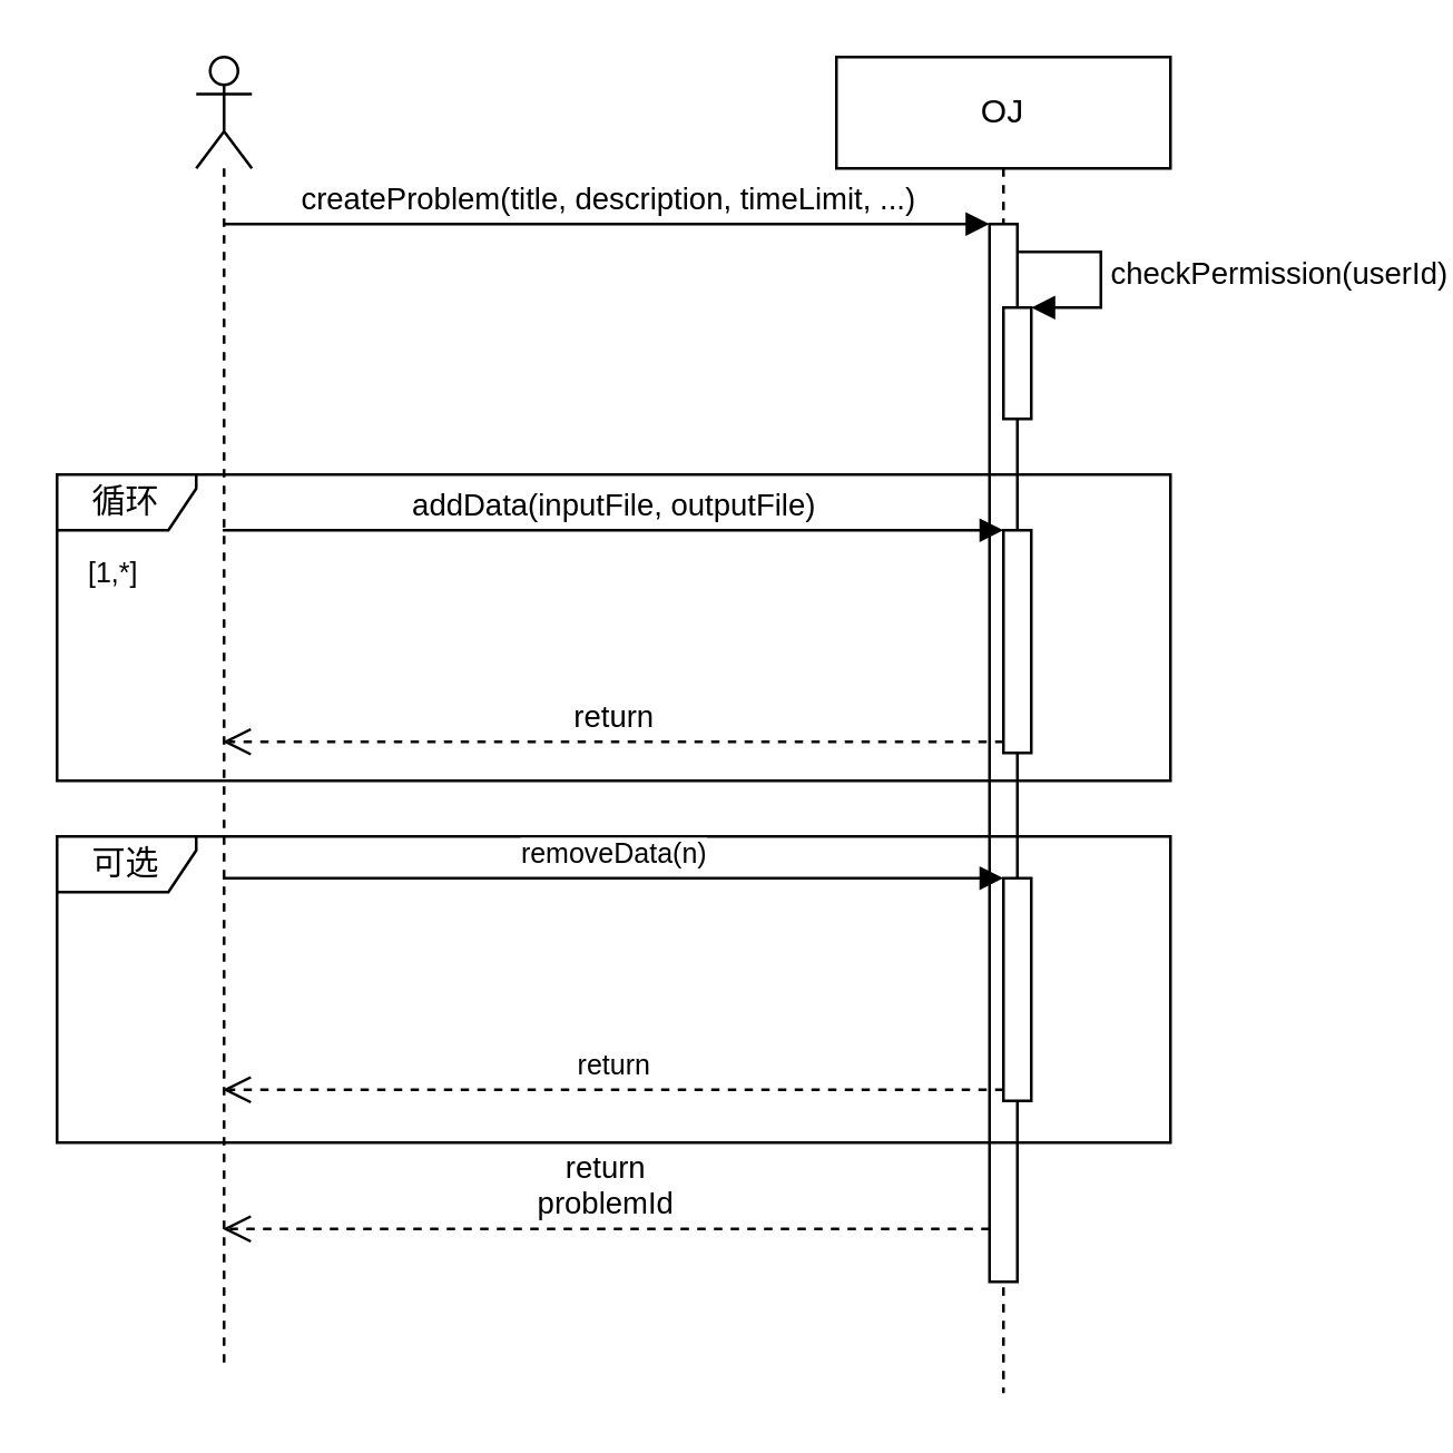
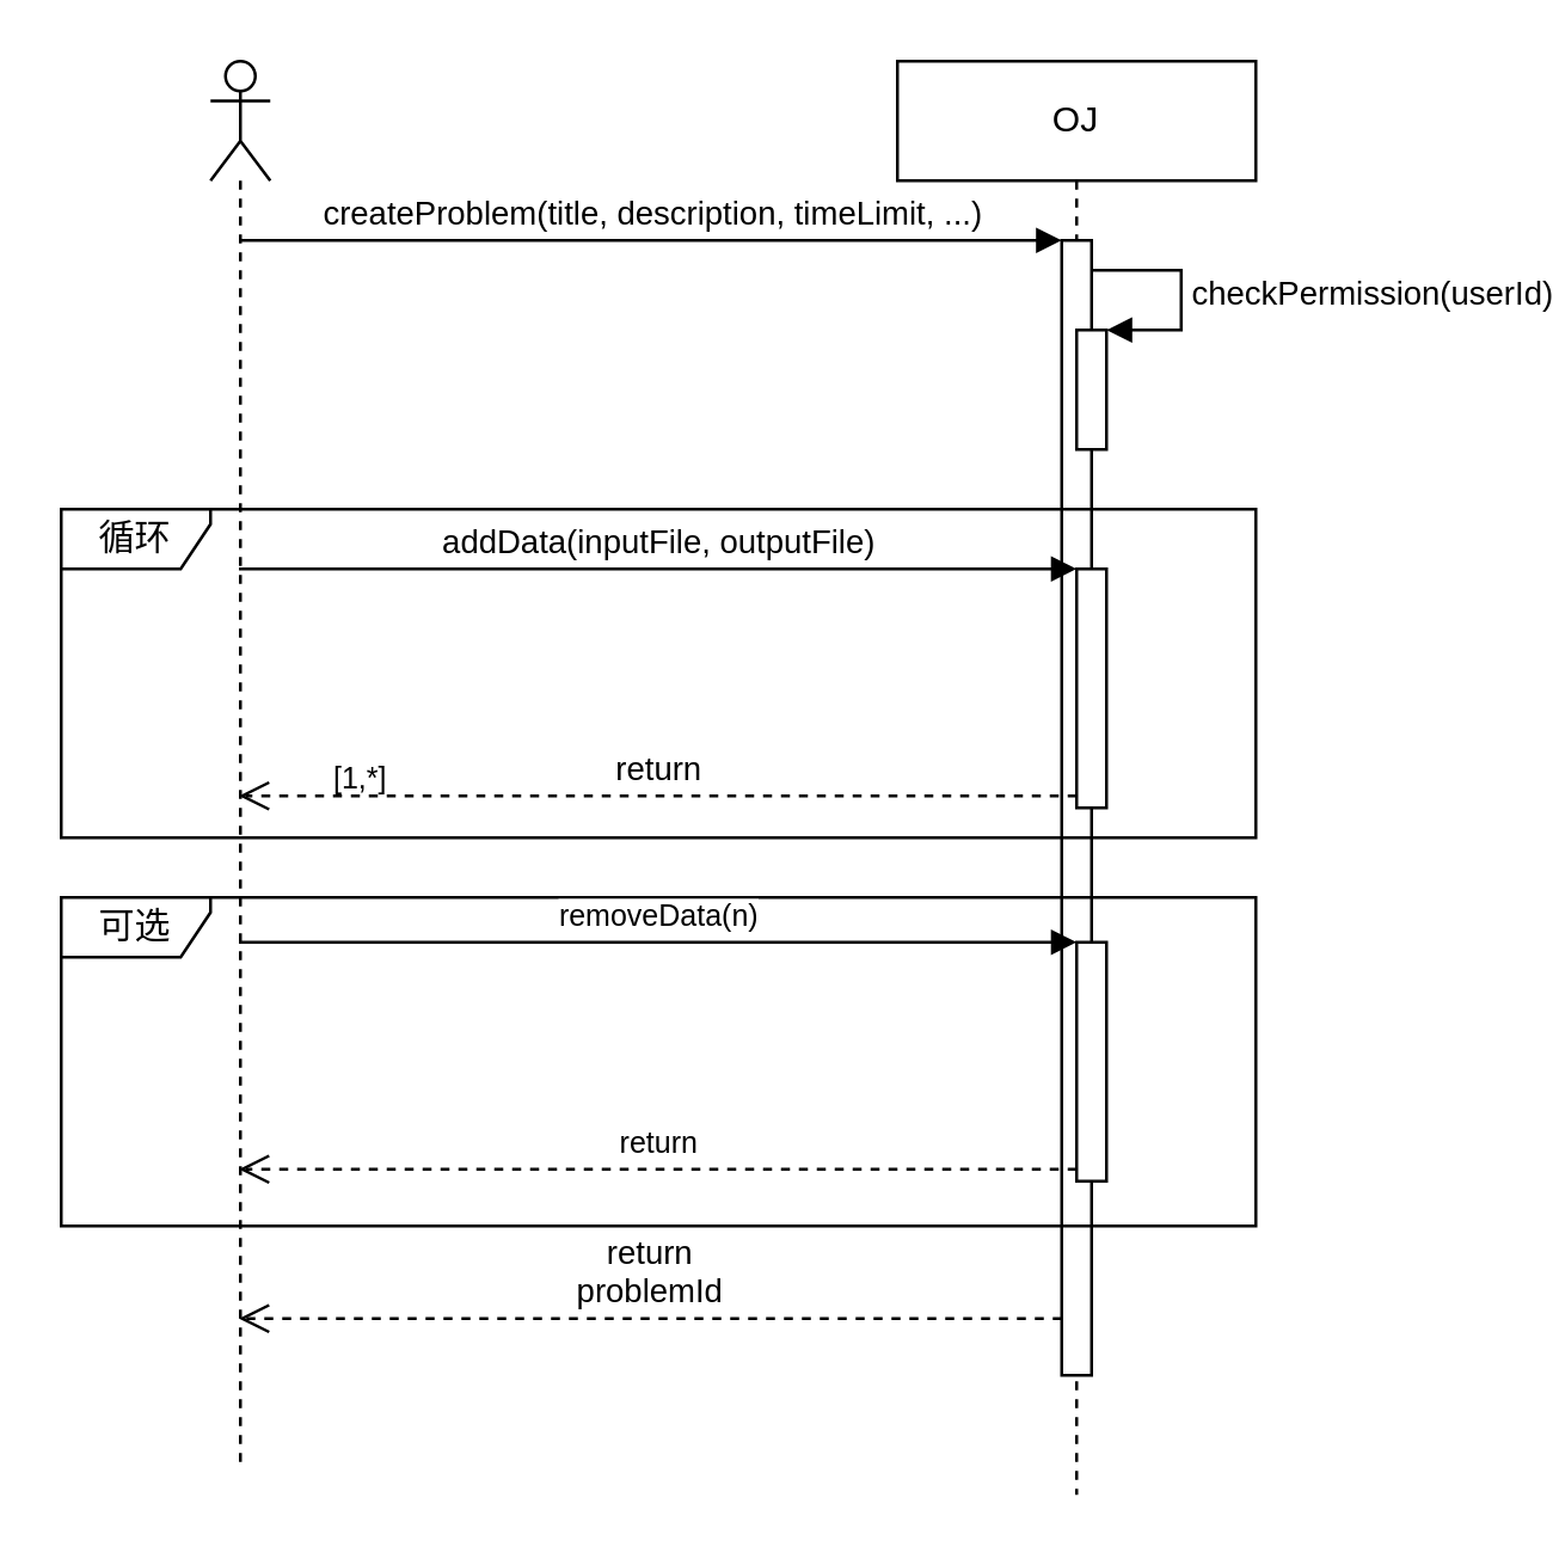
  <mxCell id="0" />
  <mxCell id="1" parent="0" />
  <mxCell id="2" value="" style="shape=umlLifeline;participant=umlActor;perimeter=lifelinePerimeter;whiteSpace=wrap;html=1;container=1;collapsible=0;recursiveResize=0;verticalAlign=top;spacingTop=36;outlineConnect=0;" parent="1" vertex="1"><mxGeometry x="70" y="20" width="20" height="470" as="geometry" /></mxCell>
  <mxCell id="3" value="OJ" style="shape=umlLifeline;perimeter=lifelinePerimeter;whiteSpace=wrap;html=1;container=1;collapsible=0;recursiveResize=0;outlineConnect=0;" parent="1" vertex="1"><mxGeometry x="300" y="20" width="120" height="480" as="geometry" /></mxCell>
  <mxCell id="4" value="" style="html=1;points=[];perimeter=orthogonalPerimeter;" parent="3" vertex="1"><mxGeometry x="55" y="60" width="10" height="380" as="geometry" /></mxCell>
  <mxCell id="5" value="" style="html=1;points=[];perimeter=orthogonalPerimeter;fontSize=10;" parent="3" vertex="1"><mxGeometry x="60" y="295" width="10" height="80" as="geometry" /></mxCell>
  <mxCell id="6" value="可选" style="shape=umlFrame;whiteSpace=wrap;html=1;width=50;height=20;" parent="3" vertex="1"><mxGeometry x="-280" y="280" width="400" height="110" as="geometry" /></mxCell>
  <mxCell id="7" value="" style="html=1;points=[];perimeter=orthogonalPerimeter;" parent="3" vertex="1"><mxGeometry x="60" y="90" width="10" height="40" as="geometry" /></mxCell>
  <mxCell id="8" value="checkPermission(userId)" style="edgeStyle=orthogonalEdgeStyle;html=1;align=left;spacingLeft=2;endArrow=block;rounded=0;entryX=1;entryY=0;" parent="3" target="7" edge="1"><mxGeometry relative="1" as="geometry"><mxPoint x="65" y="70" as="sourcePoint" /><Array as="points"><mxPoint x="95" y="70" /></Array></mxGeometry></mxCell>
  <mxCell id="9" value="createProblem(title, description, timeLimit, ...)" style="html=1;verticalAlign=bottom;endArrow=block;entryX=0;entryY=0;" parent="1" source="2" target="4" edge="1"><mxGeometry relative="1" as="geometry"><mxPoint x="205" y="160" as="sourcePoint" /></mxGeometry></mxCell>
  <mxCell id="10" value="return&lt;br&gt;problemId" style="html=1;verticalAlign=bottom;endArrow=open;dashed=1;endSize=8;exitX=0;exitY=0.95;" parent="1" source="4" target="2" edge="1"><mxGeometry x="0.003" relative="1" as="geometry"><mxPoint x="205" y="236" as="targetPoint" /><mxPoint as="offset" /></mxGeometry></mxCell>
  <mxCell id="11" value="循环" style="shape=umlFrame;whiteSpace=wrap;html=1;width=50;height=20;" parent="1" vertex="1"><mxGeometry x="20" y="170" width="400" height="110" as="geometry" /></mxCell>
  <mxCell id="12" value="" style="html=1;points=[];perimeter=orthogonalPerimeter;" parent="1" vertex="1"><mxGeometry x="360" y="190" width="10" height="80" as="geometry" /></mxCell>
  <mxCell id="13" value="addData(inputFile, outputFile)" style="html=1;verticalAlign=bottom;endArrow=block;entryX=0;entryY=0;" parent="1" source="2" target="12" edge="1"><mxGeometry relative="1" as="geometry"><mxPoint x="335" y="200" as="sourcePoint" /></mxGeometry></mxCell>
  <mxCell id="14" value="return" style="html=1;verticalAlign=bottom;endArrow=open;dashed=1;endSize=8;exitX=0;exitY=0.95;" parent="1" source="12" target="2" edge="1"><mxGeometry relative="1" as="geometry"><mxPoint x="335" y="276" as="targetPoint" /></mxGeometry></mxCell>
- <mxCell id="15" value="[1,*]" style="text;html=1;align=center;verticalAlign=middle;resizable=0;points=[];autosize=1;strokeColor=none;fillColor=none;fontSize=10;" parent="1" vertex="1"><mxGeometry x="20" y="190" width="40" height="30" as="geometry" /></mxCell>
+ <mxCell id="15" value="[1,*]" style="text;html=1;align=center;verticalAlign=middle;resizable=0;points=[];autosize=1;strokeColor=none;fillColor=none;fontSize=10;" parent="1" vertex="1"><mxGeometry x="100" y="245" width="40" height="30" as="geometry" /></mxCell>
  <mxCell id="16" value="removeData(n)" style="html=1;verticalAlign=bottom;endArrow=block;entryX=0;entryY=0;fontSize=10;" parent="1" source="2" target="5" edge="1"><mxGeometry relative="1" as="geometry"><mxPoint x="80.167" y="300" as="sourcePoint" /></mxGeometry></mxCell>
  <mxCell id="17" value="return" style="html=1;verticalAlign=bottom;endArrow=open;dashed=1;endSize=8;exitX=0;exitY=0.95;fontSize=10;" parent="1" source="5" target="2" edge="1"><mxGeometry relative="1" as="geometry"><mxPoint x="80.167" y="376" as="targetPoint" /></mxGeometry></mxCell>
